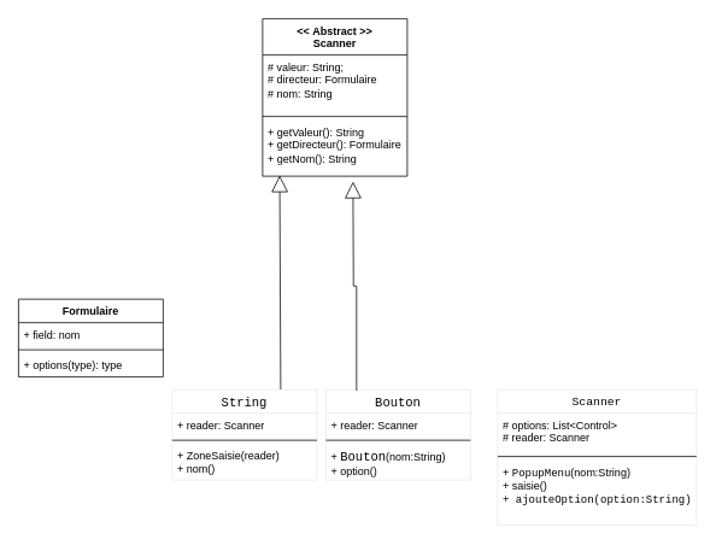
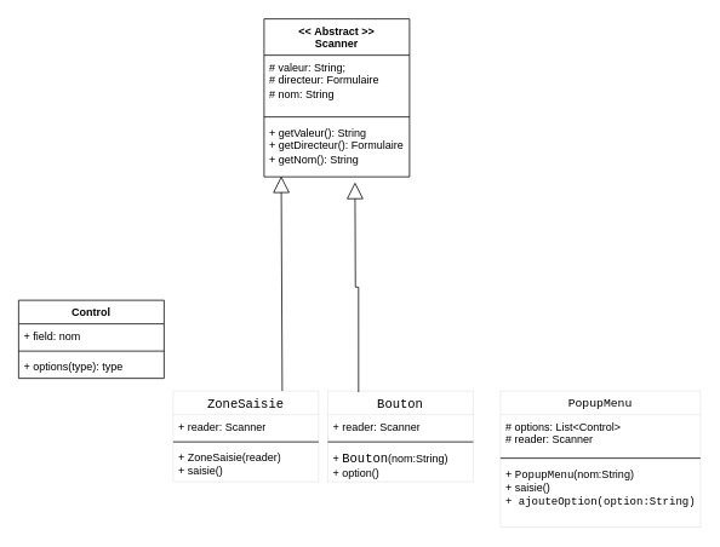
  <mxCell id="0" />
  <mxCell id="1" parent="0" />
  <mxCell id="2" value="&amp;lt;&amp;lt;&amp;nbsp;Abstract &amp;gt;&amp;gt;&lt;div&gt;Scanner&lt;/div&gt;" style="swimlane;fontStyle=1;align=center;verticalAlign=top;childLayout=stackLayout;horizontal=1;startSize=40;horizontalStack=0;resizeParent=1;resizeParentMax=0;resizeLast=0;collapsible=1;marginBottom=0;whiteSpace=wrap;html=1;" vertex="1" parent="1"><mxGeometry x="290" y="20" width="160" height="174" as="geometry" /></mxCell>
  <mxCell id="3" value="# valeur: String;&lt;div&gt;# directeur: Formulaire&lt;/div&gt;&lt;div&gt;# nom: String&lt;br&gt;&lt;div&gt;&lt;br&gt;&lt;/div&gt;&lt;/div&gt;" style="text;strokeColor=none;fillColor=none;align=left;verticalAlign=top;spacingLeft=4;spacingRight=4;overflow=hidden;rotatable=0;points=[[0,0.5],[1,0.5]];portConstraint=eastwest;whiteSpace=wrap;html=1;" vertex="1" parent="2"><mxGeometry y="40" width="160" height="64" as="geometry" /></mxCell>
  <mxCell id="4" value="" style="line;strokeWidth=1;fillColor=none;align=left;verticalAlign=middle;spacingTop=-1;spacingLeft=3;spacingRight=3;rotatable=0;labelPosition=right;points=[];portConstraint=eastwest;strokeColor=inherit;" vertex="1" parent="2"><mxGeometry y="104" width="160" height="8" as="geometry" /></mxCell>
  <mxCell id="5" value="+ getValeur(): String&lt;div&gt;+ getDirecteur(): Formulaire&lt;/div&gt;&lt;div&gt;+ getNom(): String&lt;/div&gt;" style="text;strokeColor=none;fillColor=none;align=left;verticalAlign=top;spacingLeft=4;spacingRight=4;overflow=hidden;rotatable=0;points=[[0,0.5],[1,0.5]];portConstraint=eastwest;whiteSpace=wrap;html=1;" vertex="1" parent="2"><mxGeometry y="112" width="160" height="62" as="geometry" /></mxCell>
- <mxCell id="6" value="Formulaire" style="swimlane;fontStyle=1;align=center;verticalAlign=top;childLayout=stackLayout;horizontal=1;startSize=26;horizontalStack=0;resizeParent=1;resizeParentMax=0;resizeLast=0;collapsible=1;marginBottom=0;whiteSpace=wrap;html=1;" vertex="1" parent="1"><mxGeometry x="20" y="330" width="160" height="86" as="geometry" /></mxCell>
+ <mxCell id="6" value="Control" style="swimlane;fontStyle=1;align=center;verticalAlign=top;childLayout=stackLayout;horizontal=1;startSize=26;horizontalStack=0;resizeParent=1;resizeParentMax=0;resizeLast=0;collapsible=1;marginBottom=0;whiteSpace=wrap;html=1;" vertex="1" parent="1"><mxGeometry x="20" y="330" width="160" height="86" as="geometry" /></mxCell>
  <mxCell id="7" value="+ field: nom" style="text;strokeColor=none;fillColor=none;align=left;verticalAlign=top;spacingLeft=4;spacingRight=4;overflow=hidden;rotatable=0;points=[[0,0.5],[1,0.5]];portConstraint=eastwest;whiteSpace=wrap;html=1;" vertex="1" parent="6"><mxGeometry y="26" width="160" height="26" as="geometry" /></mxCell>
  <mxCell id="8" value="" style="line;strokeWidth=1;fillColor=none;align=left;verticalAlign=middle;spacingTop=-1;spacingLeft=3;spacingRight=3;rotatable=0;labelPosition=right;points=[];portConstraint=eastwest;strokeColor=inherit;" vertex="1" parent="6"><mxGeometry y="52" width="160" height="8" as="geometry" /></mxCell>
  <mxCell id="9" value="+ options(type): type" style="text;strokeColor=none;fillColor=none;align=left;verticalAlign=top;spacingLeft=4;spacingRight=4;overflow=hidden;rotatable=0;points=[[0,0.5],[1,0.5]];portConstraint=eastwest;whiteSpace=wrap;html=1;" vertex="1" parent="6"><mxGeometry y="60" width="160" height="26" as="geometry" /></mxCell>
  <mxCell id="10" value="" style="endArrow=block;endSize=16;endFill=0;html=1;rounded=0;exitX=0.75;exitY=0;exitDx=0;exitDy=0;entryX=0.118;entryY=0.987;entryDx=0;entryDy=0;entryPerimeter=0;" edge="1" parent="1" source="11" target="5"><mxGeometry y="10" width="160" relative="1" as="geometry"><mxPoint x="170" y="323.33" as="sourcePoint" /><mxPoint x="213.84" y="179.996" as="targetPoint" /><mxPoint as="offset" /></mxGeometry></mxCell>
- <mxCell id="11" value="&lt;p style=&quot;margin: 0px; font-variant-numeric: normal; font-variant-east-asian: normal; font-variant-alternates: normal; font-size-adjust: none; font-kerning: auto; font-optical-sizing: auto; font-feature-settings: normal; font-variation-settings: normal; font-variant-position: normal; font-weight: 400; font-stretch: normal; font-size: 14px; line-height: normal; font-family: Courier; text-align: start;&quot; class=&quot;p1&quot;&gt;String&lt;/p&gt;" style="swimlane;fontStyle=1;align=center;verticalAlign=top;childLayout=stackLayout;horizontal=1;startSize=26;horizontalStack=0;resizeParent=1;resizeParentMax=0;resizeLast=0;collapsible=1;marginBottom=0;whiteSpace=wrap;html=1;strokeWidth=0;fontSize=14;" vertex="1" parent="1"><mxGeometry x="190" y="430" width="160" height="100" as="geometry" /></mxCell>
+ <mxCell id="11" value="&lt;p style=&quot;margin: 0px; font-variant-numeric: normal; font-variant-east-asian: normal; font-variant-alternates: normal; font-size-adjust: none; font-kerning: auto; font-optical-sizing: auto; font-feature-settings: normal; font-variation-settings: normal; font-variant-position: normal; font-weight: 400; font-stretch: normal; font-size: 14px; line-height: normal; font-family: Courier; text-align: start;&quot; class=&quot;p1&quot;&gt;ZoneSaisie&lt;/p&gt;" style="swimlane;fontStyle=1;align=center;verticalAlign=top;childLayout=stackLayout;horizontal=1;startSize=26;horizontalStack=0;resizeParent=1;resizeParentMax=0;resizeLast=0;collapsible=1;marginBottom=0;whiteSpace=wrap;html=1;strokeWidth=0;fontSize=14;" vertex="1" parent="1"><mxGeometry x="190" y="430" width="160" height="100" as="geometry" /></mxCell>
  <mxCell id="12" value="+ reader: Scanner" style="text;strokeColor=none;fillColor=none;align=left;verticalAlign=top;spacingLeft=4;spacingRight=4;overflow=hidden;rotatable=0;points=[[0,0.5],[1,0.5]];portConstraint=eastwest;whiteSpace=wrap;html=1;" vertex="1" parent="11"><mxGeometry y="26" width="160" height="26" as="geometry" /></mxCell>
  <mxCell id="13" value="" style="line;strokeWidth=1;fillColor=none;align=left;verticalAlign=middle;spacingTop=-1;spacingLeft=3;spacingRight=3;rotatable=0;labelPosition=right;points=[];portConstraint=eastwest;strokeColor=inherit;" vertex="1" parent="11"><mxGeometry y="52" width="160" height="8" as="geometry" /></mxCell>
- <mxCell id="14" value="+ ZoneSaisie(reader)&lt;div&gt;+ nom()&lt;/div&gt;" style="text;strokeColor=none;fillColor=none;align=left;verticalAlign=top;spacingLeft=4;spacingRight=4;overflow=hidden;rotatable=0;points=[[0,0.5],[1,0.5]];portConstraint=eastwest;whiteSpace=wrap;html=1;" vertex="1" parent="11"><mxGeometry y="60" width="160" height="40" as="geometry" /></mxCell>
+ <mxCell id="14" value="+ ZoneSaisie(reader)&lt;div&gt;+ saisie()&lt;/div&gt;" style="text;strokeColor=none;fillColor=none;align=left;verticalAlign=top;spacingLeft=4;spacingRight=4;overflow=hidden;rotatable=0;points=[[0,0.5],[1,0.5]];portConstraint=eastwest;whiteSpace=wrap;html=1;" vertex="1" parent="11"><mxGeometry y="60" width="160" height="40" as="geometry" /></mxCell>
  <mxCell id="15" value="&lt;p style=&quot;margin: 0px; font-variant-numeric: normal; font-variant-east-asian: normal; font-variant-alternates: normal; font-size-adjust: none; font-kerning: auto; font-optical-sizing: auto; font-feature-settings: normal; font-variation-settings: normal; font-variant-position: normal; font-weight: 400; font-stretch: normal; font-size: 14px; line-height: normal; font-family: Courier; text-align: start;&quot; class=&quot;p1&quot;&gt;Bouton&lt;/p&gt;" style="swimlane;fontStyle=1;align=center;verticalAlign=top;childLayout=stackLayout;horizontal=1;startSize=26;horizontalStack=0;resizeParent=1;resizeParentMax=0;resizeLast=0;collapsible=1;marginBottom=0;whiteSpace=wrap;html=1;strokeWidth=0;fontSize=14;" vertex="1" parent="1"><mxGeometry x="360" y="430" width="160" height="100" as="geometry" /></mxCell>
  <mxCell id="16" value="+ reader: Scanner" style="text;strokeColor=none;fillColor=none;align=left;verticalAlign=top;spacingLeft=4;spacingRight=4;overflow=hidden;rotatable=0;points=[[0,0.5],[1,0.5]];portConstraint=eastwest;whiteSpace=wrap;html=1;" vertex="1" parent="15"><mxGeometry y="26" width="160" height="26" as="geometry" /></mxCell>
  <mxCell id="17" value="" style="line;strokeWidth=1;fillColor=none;align=left;verticalAlign=middle;spacingTop=-1;spacingLeft=3;spacingRight=3;rotatable=0;labelPosition=right;points=[];portConstraint=eastwest;strokeColor=inherit;" vertex="1" parent="15"><mxGeometry y="52" width="160" height="8" as="geometry" /></mxCell>
  <mxCell id="18" value="+&amp;nbsp;&lt;span style=&quot;font-family: Courier; font-size: 14px;&quot;&gt;Bouton&lt;/span&gt;(nom:String)&lt;div&gt;+ option()&lt;/div&gt;" style="text;strokeColor=none;fillColor=none;align=left;verticalAlign=top;spacingLeft=4;spacingRight=4;overflow=hidden;rotatable=0;points=[[0,0.5],[1,0.5]];portConstraint=eastwest;whiteSpace=wrap;html=1;" vertex="1" parent="15"><mxGeometry y="60" width="160" height="40" as="geometry" /></mxCell>
  <mxCell id="19" value="" style="endArrow=block;endSize=16;endFill=0;html=1;rounded=0;strokeColor=default;align=center;verticalAlign=middle;fontFamily=Helvetica;fontSize=11;fontColor=default;labelBackgroundColor=default;edgeStyle=orthogonalEdgeStyle;exitX=0.212;exitY=0.012;exitDx=0;exitDy=0;exitPerimeter=0;" edge="1" parent="1" source="15"><mxGeometry width="160" relative="1" as="geometry"><mxPoint x="310" y="250" as="sourcePoint" /><mxPoint x="390" y="200" as="targetPoint" /></mxGeometry></mxCell>
- <mxCell id="20" value="&lt;p style=&quot;margin: 0px; font-variant-numeric: normal; font-variant-east-asian: normal; font-variant-alternates: normal; font-size-adjust: none; font-kerning: auto; font-optical-sizing: auto; font-feature-settings: normal; font-variation-settings: normal; font-variant-position: normal; font-weight: 400; font-stretch: normal; font-size: 13px; line-height: normal; font-family: Courier; text-align: start;&quot; class=&quot;p1&quot;&gt;Scanner&lt;/p&gt;" style="swimlane;fontStyle=1;align=center;verticalAlign=top;childLayout=stackLayout;horizontal=1;startSize=26;horizontalStack=0;resizeParent=1;resizeParentMax=0;resizeLast=0;collapsible=1;marginBottom=0;whiteSpace=wrap;html=1;strokeWidth=0;fontSize=14;" vertex="1" parent="1"><mxGeometry x="550" y="430" width="220" height="150" as="geometry" /></mxCell>
+ <mxCell id="20" value="&lt;p style=&quot;margin: 0px; font-variant-numeric: normal; font-variant-east-asian: normal; font-variant-alternates: normal; font-size-adjust: none; font-kerning: auto; font-optical-sizing: auto; font-feature-settings: normal; font-variation-settings: normal; font-variant-position: normal; font-weight: 400; font-stretch: normal; font-size: 13px; line-height: normal; font-family: Courier; text-align: start;&quot; class=&quot;p1&quot;&gt;PopupMenu&lt;/p&gt;" style="swimlane;fontStyle=1;align=center;verticalAlign=top;childLayout=stackLayout;horizontal=1;startSize=26;horizontalStack=0;resizeParent=1;resizeParentMax=0;resizeLast=0;collapsible=1;marginBottom=0;whiteSpace=wrap;html=1;strokeWidth=0;fontSize=14;" vertex="1" parent="1"><mxGeometry x="550" y="430" width="220" height="150" as="geometry" /></mxCell>
  <mxCell id="21" value="# options: List&amp;lt;Control&amp;gt;&lt;div&gt;# reader: Scanner&lt;/div&gt;" style="text;strokeColor=none;fillColor=none;align=left;verticalAlign=top;spacingLeft=4;spacingRight=4;overflow=hidden;rotatable=0;points=[[0,0.5],[1,0.5]];portConstraint=eastwest;whiteSpace=wrap;html=1;" vertex="1" parent="20"><mxGeometry y="26" width="220" height="44" as="geometry" /></mxCell>
  <mxCell id="22" value="" style="line;strokeWidth=1;fillColor=none;align=left;verticalAlign=middle;spacingTop=-1;spacingLeft=3;spacingRight=3;rotatable=0;labelPosition=right;points=[];portConstraint=eastwest;strokeColor=inherit;" vertex="1" parent="20"><mxGeometry y="70" width="220" height="8" as="geometry" /></mxCell>
  <mxCell id="23" value="&lt;font style=&quot;font-size: 12px;&quot;&gt;+&amp;nbsp;&lt;span style=&quot;font-family: Courier;&quot;&gt;PopupMenu&lt;/span&gt;(nom:String)&lt;/font&gt;&lt;div&gt;&lt;font style=&quot;font-size: 12px;&quot;&gt;+ saisie()&lt;/font&gt;&lt;/div&gt;&lt;div&gt;&lt;p style=&quot;margin: 0px; font-variant-numeric: normal; font-variant-east-asian: normal; font-variant-alternates: normal; font-size-adjust: none; font-kerning: auto; font-optical-sizing: auto; font-feature-settings: normal; font-variation-settings: normal; font-variant-position: normal; font-stretch: normal; line-height: normal; font-family: Courier;&quot; class=&quot;p1&quot;&gt;&lt;font style=&quot;font-size: 12px;&quot;&gt;+ ajouteOption(option:String)&lt;/font&gt;&lt;/p&gt;&lt;/div&gt;" style="text;strokeColor=none;fillColor=none;align=left;verticalAlign=top;spacingLeft=4;spacingRight=4;overflow=hidden;rotatable=0;points=[[0,0.5],[1,0.5]];portConstraint=eastwest;whiteSpace=wrap;html=1;" vertex="1" parent="20"><mxGeometry y="78" width="220" height="72" as="geometry" /></mxCell>
